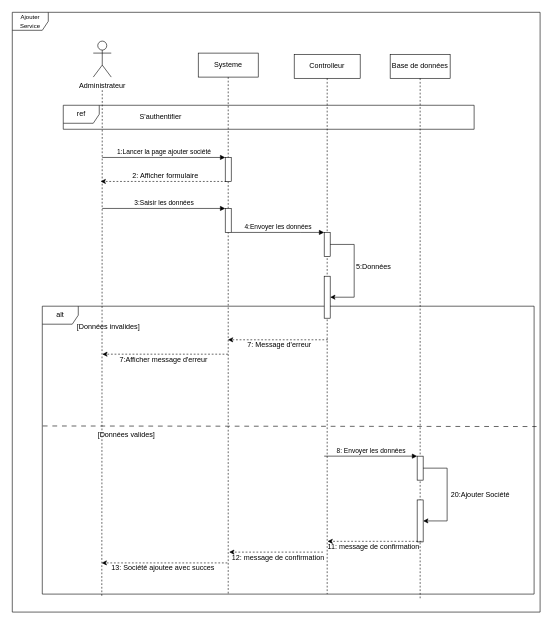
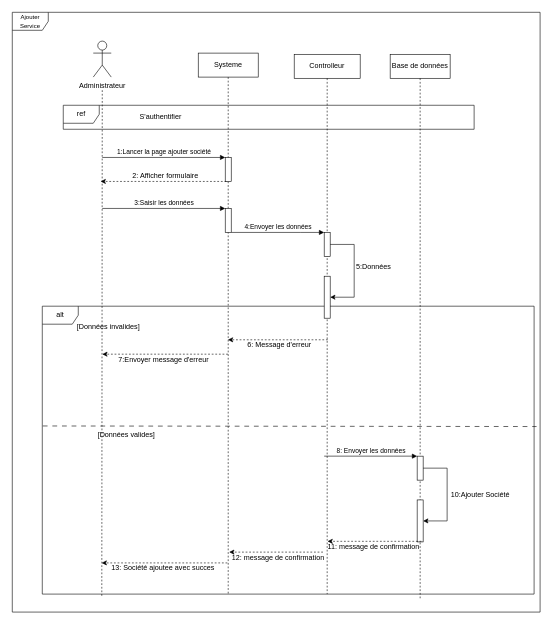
  <mxCell id="0" />
  <mxCell id="1" parent="0" />
  <mxCell id="2" value="Systeme" style="shape=umlLifeline;perimeter=lifelinePerimeter;whiteSpace=wrap;html=1;container=0;dropTarget=0;collapsible=0;recursiveResize=0;outlineConnect=0;portConstraint=eastwest;newEdgeStyle={&quot;edgeStyle&quot;:&quot;elbowEdgeStyle&quot;,&quot;elbow&quot;:&quot;vertical&quot;,&quot;curved&quot;:0,&quot;rounded&quot;:0};" vertex="1" parent="1"><mxGeometry x="330" y="88" width="100" height="902" as="geometry" /></mxCell>
  <mxCell id="3" value="" style="html=1;points=[];perimeter=orthogonalPerimeter;outlineConnect=0;targetShapes=umlLifeline;portConstraint=eastwest;newEdgeStyle={&quot;edgeStyle&quot;:&quot;elbowEdgeStyle&quot;,&quot;elbow&quot;:&quot;vertical&quot;,&quot;curved&quot;:0,&quot;rounded&quot;:0};" vertex="1" parent="2"><mxGeometry x="45" y="259" width="10" height="40" as="geometry" /></mxCell>
  <mxCell id="4" value="3:Saisir les données" style="html=1;verticalAlign=bottom;endArrow=block;edgeStyle=elbowEdgeStyle;elbow=vertical;curved=0;rounded=0;" edge="1" parent="1" target="3"><mxGeometry relative="1" as="geometry"><mxPoint x="170" y="347" as="sourcePoint" /><Array as="points"><mxPoint x="285" y="347" /></Array><mxPoint x="370" y="347" as="targetPoint" /></mxGeometry></mxCell>
  <mxCell id="5" value="Administrateur" style="shape=umlActor;verticalLabelPosition=bottom;verticalAlign=top;html=1;outlineConnect=0;" vertex="1" parent="1"><mxGeometry x="155" y="68" width="30" height="60" as="geometry" /></mxCell>
  <mxCell id="6" value="" style="endArrow=none;dashed=1;html=1;rounded=0;exitX=0.121;exitY=1.006;exitDx=0;exitDy=0;exitPerimeter=0;" edge="1" parent="1" source="14"><mxGeometry width="50" height="50" relative="1" as="geometry"><mxPoint x="170" y="941.371" as="sourcePoint" /><mxPoint x="170" y="148" as="targetPoint" /></mxGeometry></mxCell>
  <mxCell id="7" value="ref" style="shape=umlFrame;whiteSpace=wrap;html=1;pointerEvents=0;movable=0;resizable=0;rotatable=0;deletable=0;editable=0;locked=1;connectable=0;" vertex="1" parent="1"><mxGeometry x="105" y="175" width="685" height="40" as="geometry" /></mxCell>
  <mxCell id="8" value="S'authentifier" style="text;html=1;align=center;verticalAlign=middle;resizable=0;points=[];autosize=1;strokeColor=none;fillColor=none;movable=0;rotatable=0;deletable=0;editable=0;locked=1;connectable=0;" vertex="1" parent="1"><mxGeometry x="222" y="180" width="90" height="30" as="geometry" /></mxCell>
  <mxCell id="9" value="&lt;font style=&quot;font-size: 10px;&quot;&gt;Ajouter Service&lt;/font&gt;" style="shape=umlFrame;whiteSpace=wrap;html=1;pointerEvents=0;" vertex="1" parent="1"><mxGeometry x="20" y="20" width="880" height="1000" as="geometry" /></mxCell>
  <mxCell id="10" value="Controlleur" style="shape=umlLifeline;perimeter=lifelinePerimeter;whiteSpace=wrap;html=1;container=0;dropTarget=0;collapsible=0;recursiveResize=0;outlineConnect=0;portConstraint=eastwest;newEdgeStyle={&quot;edgeStyle&quot;:&quot;elbowEdgeStyle&quot;,&quot;elbow&quot;:&quot;vertical&quot;,&quot;curved&quot;:0,&quot;rounded&quot;:0};" vertex="1" parent="1"><mxGeometry x="490" y="90" width="110" height="900" as="geometry" /></mxCell>
  <mxCell id="11" value="" style="html=1;points=[];perimeter=orthogonalPerimeter;outlineConnect=0;targetShapes=umlLifeline;portConstraint=eastwest;newEdgeStyle={&quot;edgeStyle&quot;:&quot;elbowEdgeStyle&quot;,&quot;elbow&quot;:&quot;vertical&quot;,&quot;curved&quot;:0,&quot;rounded&quot;:0};" vertex="1" parent="10"><mxGeometry x="50" y="297" width="10" height="40" as="geometry" /></mxCell>
  <mxCell id="12" value="4:Envoyer les données" style="html=1;verticalAlign=bottom;endArrow=block;edgeStyle=elbowEdgeStyle;elbow=vertical;curved=0;rounded=0;" edge="1" parent="10" target="11"><mxGeometry relative="1" as="geometry"><mxPoint x="-105" y="297" as="sourcePoint" /><Array as="points"><mxPoint x="10" y="297" /></Array><mxPoint x="95" y="297" as="targetPoint" /></mxGeometry></mxCell>
  <mxCell id="13" value="Base de données" style="shape=umlLifeline;perimeter=lifelinePerimeter;whiteSpace=wrap;html=1;container=0;dropTarget=0;collapsible=0;recursiveResize=0;outlineConnect=0;portConstraint=eastwest;newEdgeStyle={&quot;edgeStyle&quot;:&quot;elbowEdgeStyle&quot;,&quot;elbow&quot;:&quot;vertical&quot;,&quot;curved&quot;:0,&quot;rounded&quot;:0};" vertex="1" parent="1"><mxGeometry x="650" y="90" width="100" height="910" as="geometry" /></mxCell>
  <mxCell id="14" value="alt" style="shape=umlFrame;whiteSpace=wrap;html=1;pointerEvents=0;" vertex="1" parent="1"><mxGeometry x="70" y="510" width="820" height="480" as="geometry" /></mxCell>
  <mxCell id="15" value="[Données invalides]" style="text;html=1;align=center;verticalAlign=middle;resizable=0;points=[];autosize=1;strokeColor=none;fillColor=none;" vertex="1" parent="1"><mxGeometry x="115" y="530" width="130" height="30" as="geometry" /></mxCell>
  <mxCell id="16" value="" style="endArrow=classic;html=1;rounded=0;dashed=1;" edge="1" parent="1"><mxGeometry width="50" height="50" relative="1" as="geometry"><mxPoint x="379.5" y="590" as="sourcePoint" /><mxPoint x="170" y="590" as="targetPoint" /></mxGeometry></mxCell>
- <mxCell id="17" value="7:Afficher message d'erreur" style="text;html=1;align=center;verticalAlign=middle;resizable=0;points=[];autosize=1;strokeColor=none;fillColor=none;" vertex="1" parent="1"><mxGeometry x="187" y="584" width="170" height="30" as="geometry" /></mxCell>
+ <mxCell id="17" value="7:Envoyer message d'erreur" style="text;html=1;align=center;verticalAlign=middle;resizable=0;points=[];autosize=1;strokeColor=none;fillColor=none;" vertex="1" parent="1"><mxGeometry x="187" y="584" width="170" height="30" as="geometry" /></mxCell>
  <mxCell id="18" value="" style="endArrow=none;dashed=1;html=1;rounded=0;exitX=0.001;exitY=0.416;exitDx=0;exitDy=0;exitPerimeter=0;entryX=1.005;entryY=0.418;entryDx=0;entryDy=0;entryPerimeter=0;dashPattern=8 8;" edge="1" parent="1" source="14" target="14"><mxGeometry width="50" height="50" relative="1" as="geometry"><mxPoint x="83" y="720.8" as="sourcePoint" /><mxPoint x="422.92" y="720" as="targetPoint" /></mxGeometry></mxCell>
  <mxCell id="19" value="" style="endArrow=classic;html=1;rounded=0;dashed=1;" edge="1" parent="1"><mxGeometry width="50" height="50" relative="1" as="geometry"><mxPoint x="378.5" y="938" as="sourcePoint" /><mxPoint x="169" y="938" as="targetPoint" /></mxGeometry></mxCell>
  <mxCell id="20" value="13: Société ajoutee avec succes" style="text;html=1;align=center;verticalAlign=middle;resizable=0;points=[];autosize=1;strokeColor=none;fillColor=none;" vertex="1" parent="1"><mxGeometry x="171" y="932" width="200" height="30" as="geometry" /></mxCell>
  <mxCell id="21" value="12: message de confirmation" style="text;html=1;align=center;verticalAlign=middle;resizable=0;points=[];autosize=1;strokeColor=none;fillColor=none;" vertex="1" parent="1"><mxGeometry x="373" y="914" width="180" height="30" as="geometry" /></mxCell>
  <mxCell id="22" value="" style="endArrow=classic;html=1;rounded=0;exitX=0;exitY=1;exitDx=0;exitDy=0;dashed=1;" edge="1" parent="1"><mxGeometry width="50" height="50" relative="1" as="geometry"><mxPoint x="538" y="920" as="sourcePoint" /><mxPoint x="381.591" y="920" as="targetPoint" /></mxGeometry></mxCell>
  <mxCell id="23" value="" style="html=1;points=[];perimeter=orthogonalPerimeter;outlineConnect=0;targetShapes=umlLifeline;portConstraint=eastwest;newEdgeStyle={&quot;edgeStyle&quot;:&quot;elbowEdgeStyle&quot;,&quot;elbow&quot;:&quot;vertical&quot;,&quot;curved&quot;:0,&quot;rounded&quot;:0};" vertex="1" parent="1"><mxGeometry x="375" y="262" width="10" height="40" as="geometry" /></mxCell>
  <mxCell id="24" value="1:Lancer la page ajouter société" style="html=1;verticalAlign=bottom;endArrow=block;edgeStyle=elbowEdgeStyle;elbow=vertical;curved=0;rounded=0;" edge="1" parent="1" target="23"><mxGeometry relative="1" as="geometry"><mxPoint x="170" y="262" as="sourcePoint" /><Array as="points"><mxPoint x="285" y="262" /></Array><mxPoint x="370" y="262" as="targetPoint" /></mxGeometry></mxCell>
  <mxCell id="25" value="" style="endArrow=classic;html=1;rounded=0;dashed=1;" edge="1" parent="1"><mxGeometry width="50" height="50" relative="1" as="geometry"><mxPoint x="376.75" y="302" as="sourcePoint" /><mxPoint x="167.25" y="302" as="targetPoint" /></mxGeometry></mxCell>
  <mxCell id="26" value="2: Afficher formulaire" style="text;html=1;align=center;verticalAlign=middle;resizable=0;points=[];autosize=1;strokeColor=none;fillColor=none;" vertex="1" parent="1"><mxGeometry x="210" y="278" width="130" height="30" as="geometry" /></mxCell>
  <mxCell id="27" value="" style="html=1;points=[];perimeter=orthogonalPerimeter;outlineConnect=0;targetShapes=umlLifeline;portConstraint=eastwest;newEdgeStyle={&quot;edgeStyle&quot;:&quot;elbowEdgeStyle&quot;,&quot;elbow&quot;:&quot;vertical&quot;,&quot;curved&quot;:0,&quot;rounded&quot;:0};" vertex="1" parent="1"><mxGeometry x="540" y="460" width="10" height="70" as="geometry" /></mxCell>
  <mxCell id="28" style="edgeStyle=elbowEdgeStyle;rounded=0;orthogonalLoop=1;jettySize=auto;html=1;elbow=horizontal;curved=0;" edge="1" parent="1" source="11" target="27"><mxGeometry relative="1" as="geometry"><Array as="points"><mxPoint x="590" y="444" /></Array></mxGeometry></mxCell>
  <mxCell id="29" value="5:Données" style="text;html=1;align=center;verticalAlign=middle;resizable=0;points=[];autosize=1;strokeColor=none;fillColor=none;" vertex="1" parent="1"><mxGeometry x="587" y="430" width="70" height="30" as="geometry" /></mxCell>
  <mxCell id="30" value="" style="endArrow=classic;html=1;rounded=0;dashed=1;" edge="1" parent="1" target="2"><mxGeometry width="50" height="50" relative="1" as="geometry"><mxPoint x="546" y="566" as="sourcePoint" /><mxPoint x="336.5" y="566" as="targetPoint" /></mxGeometry></mxCell>
- <mxCell id="31" value="7: Message d'erreur" style="text;html=1;align=center;verticalAlign=middle;resizable=0;points=[];autosize=1;strokeColor=none;fillColor=none;" vertex="1" parent="1"><mxGeometry x="400" y="560" width="130" height="30" as="geometry" /></mxCell>
+ <mxCell id="31" value="6: Message d'erreur" style="text;html=1;align=center;verticalAlign=middle;resizable=0;points=[];autosize=1;strokeColor=none;fillColor=none;" vertex="1" parent="1"><mxGeometry x="400" y="560" width="130" height="30" as="geometry" /></mxCell>
  <mxCell id="32" value="[Données valides]" style="text;html=1;align=center;verticalAlign=middle;resizable=0;points=[];autosize=1;strokeColor=none;fillColor=none;" vertex="1" parent="1"><mxGeometry x="150" y="710" width="120" height="30" as="geometry" /></mxCell>
  <mxCell id="33" value="" style="html=1;points=[];perimeter=orthogonalPerimeter;outlineConnect=0;targetShapes=umlLifeline;portConstraint=eastwest;newEdgeStyle={&quot;edgeStyle&quot;:&quot;elbowEdgeStyle&quot;,&quot;elbow&quot;:&quot;vertical&quot;,&quot;curved&quot;:0,&quot;rounded&quot;:0};" vertex="1" parent="1"><mxGeometry x="695" y="760" width="10" height="40" as="geometry" /></mxCell>
  <mxCell id="34" value="8: Envoyer les données" style="html=1;verticalAlign=bottom;endArrow=block;edgeStyle=elbowEdgeStyle;elbow=vertical;curved=0;rounded=0;" edge="1" parent="1" target="33"><mxGeometry relative="1" as="geometry"><mxPoint x="540" y="760" as="sourcePoint" /><Array as="points"><mxPoint x="655" y="760" /></Array><mxPoint x="740" y="760" as="targetPoint" /></mxGeometry></mxCell>
  <mxCell id="35" value="" style="html=1;points=[];perimeter=orthogonalPerimeter;outlineConnect=0;targetShapes=umlLifeline;portConstraint=eastwest;newEdgeStyle={&quot;edgeStyle&quot;:&quot;elbowEdgeStyle&quot;,&quot;elbow&quot;:&quot;vertical&quot;,&quot;curved&quot;:0,&quot;rounded&quot;:0};" vertex="1" parent="1"><mxGeometry x="695" y="833" width="10" height="70" as="geometry" /></mxCell>
  <mxCell id="36" style="edgeStyle=elbowEdgeStyle;rounded=0;orthogonalLoop=1;jettySize=auto;html=1;elbow=horizontal;curved=0;" edge="1" parent="1" source="33" target="35"><mxGeometry relative="1" as="geometry"><Array as="points"><mxPoint x="745" y="817" /></Array></mxGeometry></mxCell>
- <mxCell id="37" value="20:Ajouter Société" style="text;html=1;align=center;verticalAlign=middle;resizable=0;points=[];autosize=1;strokeColor=none;fillColor=none;" vertex="1" parent="1"><mxGeometry x="740" y="810" width="120" height="30" as="geometry" /></mxCell>
+ <mxCell id="37" value="10:Ajouter Société" style="text;html=1;align=center;verticalAlign=middle;resizable=0;points=[];autosize=1;strokeColor=none;fillColor=none;" vertex="1" parent="1"><mxGeometry x="740" y="810" width="120" height="30" as="geometry" /></mxCell>
  <mxCell id="38" value="11: message de confirmation" style="text;html=1;align=center;verticalAlign=middle;resizable=0;points=[];autosize=1;strokeColor=none;fillColor=none;" vertex="1" parent="1"><mxGeometry x="532" y="896" width="180" height="30" as="geometry" /></mxCell>
  <mxCell id="39" value="" style="endArrow=classic;html=1;rounded=0;exitX=0;exitY=1;exitDx=0;exitDy=0;dashed=1;" edge="1" parent="1"><mxGeometry width="50" height="50" relative="1" as="geometry"><mxPoint x="702" y="902" as="sourcePoint" /><mxPoint x="545.591" y="902" as="targetPoint" /></mxGeometry></mxCell>
